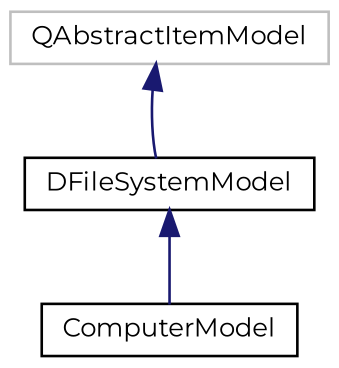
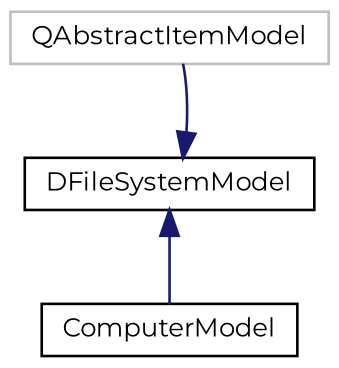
  digraph {
    fontname=Montserrat
    rankdir=TB
    node [color=black fillcolor=white fontname=Montserrat fontsize=10 shape=record style=filled]
    edge [color=midnightblue dir=back fontname=Montserrat fontsize=10 labelfontname=Helvetica labelfontsize=10 style=solid]
    n1 [color=grey75 height=0.2 label=QAbstractItemModel width=0.4]
    n2 [height=0.2 label=DFileSystemModel width=0.4]
    n3 [height=0.2 label=ComputerModel width=0.4]
-   n1 -> n2
+   n2 -> n1
    n2 -> n3
  }
